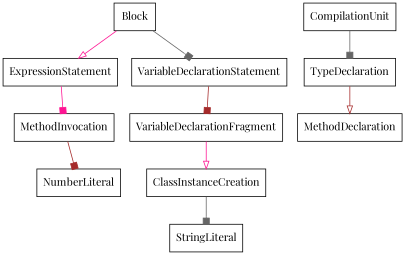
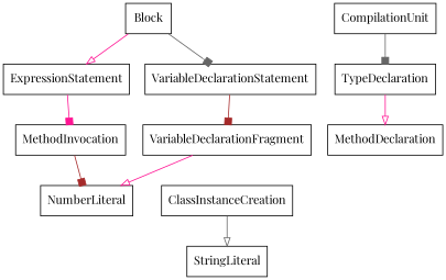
  digraph {
    fontcolor=white
    fontname="Playfair Display"
    node [fontname="Playfair Display" shape=box]
    edge [arrowhead=box color=deeppink fontname="Playfair Display"]
    n1 [label=ExpressionStatement]
    n2 [label=MethodInvocation]
    n3 [label=NumberLiteral]
    n4 [label=Block]
    n5 [label=VariableDeclarationStatement]
    n6 [label=VariableDeclarationFragment]
    n7 [label=MethodDeclaration]
    n8 [label=TypeDeclaration]
    n9 [label=StringLiteral]
    n10 [label=ClassInstanceCreation]
    n11 [label=CompilationUnit]
    n1 -> n2
    n2 -> n3 [color=brown]
    n4 -> n1 [arrowhead=onormal]
    n4 -> n5 [color=gray40]
    n5 -> n6 [color=brown]
-   n6 -> n10 [arrowhead=onormal]
-   n8 -> n7 [arrowhead=onormal color=brown]
-   n10 -> n9 [color=gray40]
+   n6 -> n3 [arrowhead=onormal]
+   n8 -> n7 [arrowhead=onormal]
+   n10 -> n9 [arrowhead=onormal color=gray40]
    n11 -> n8 [color=gray40]
  }
